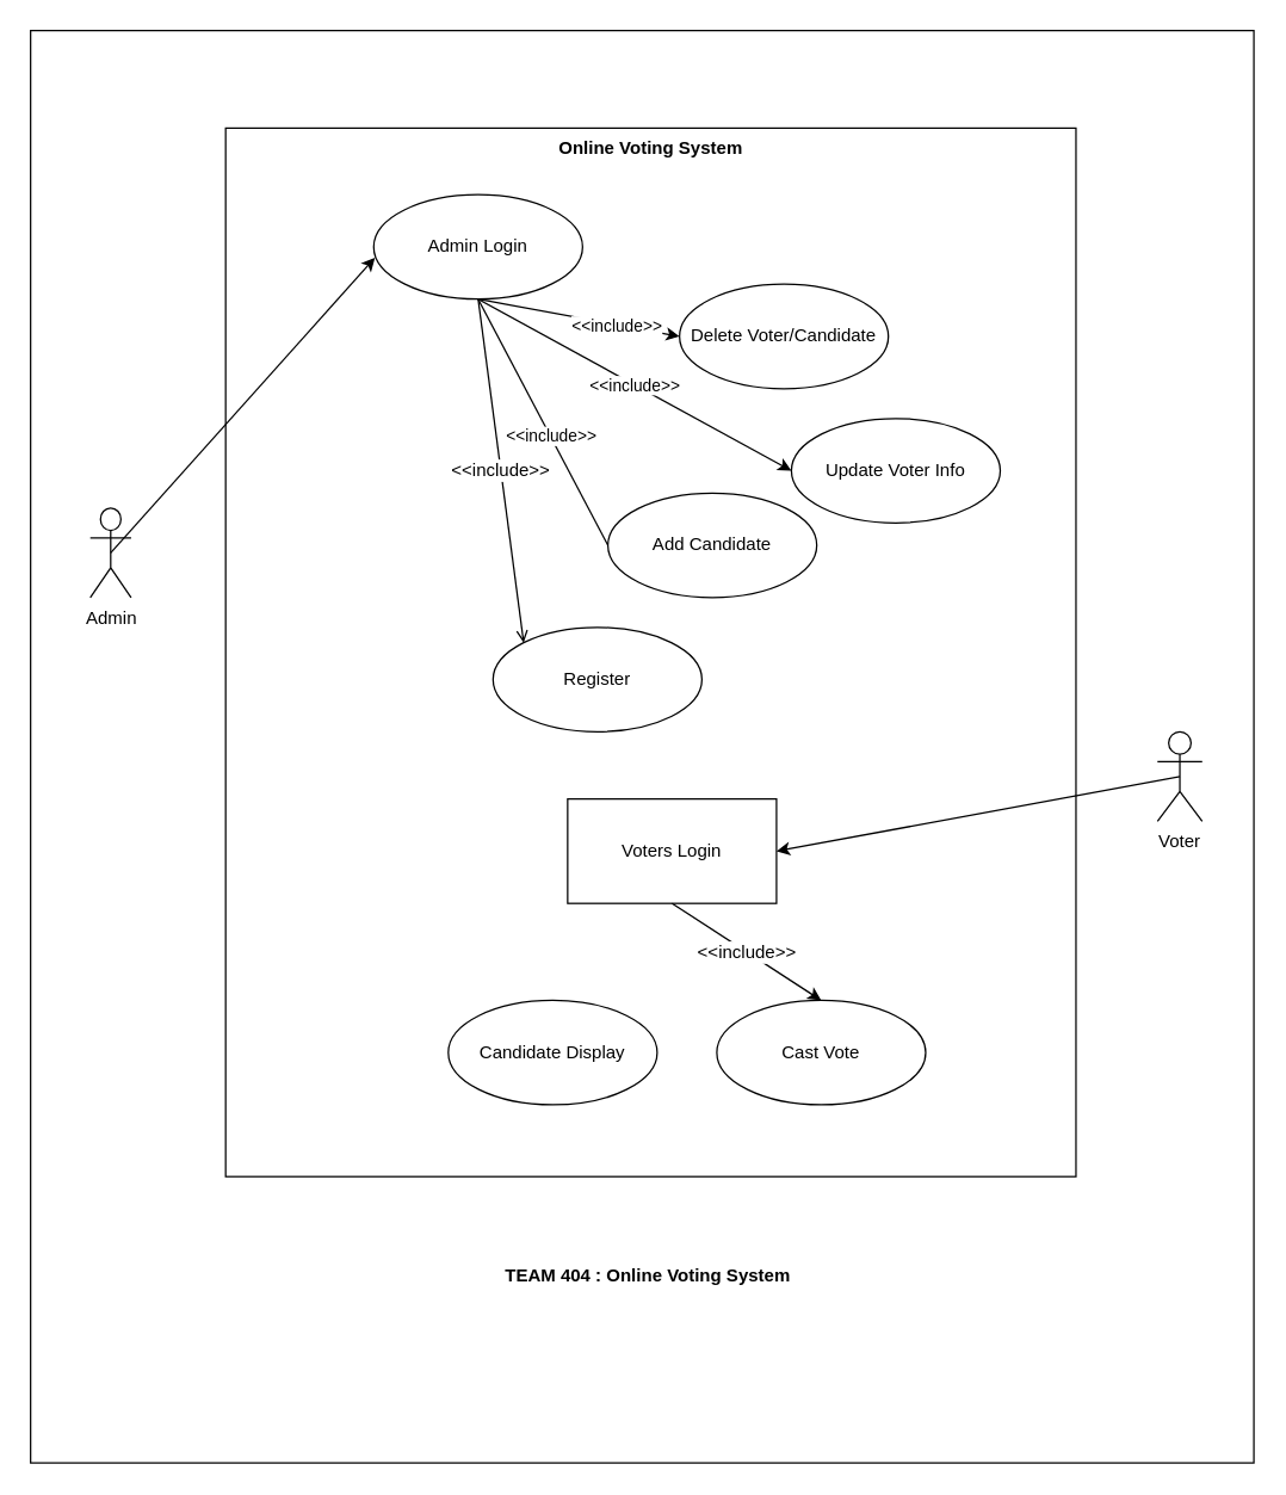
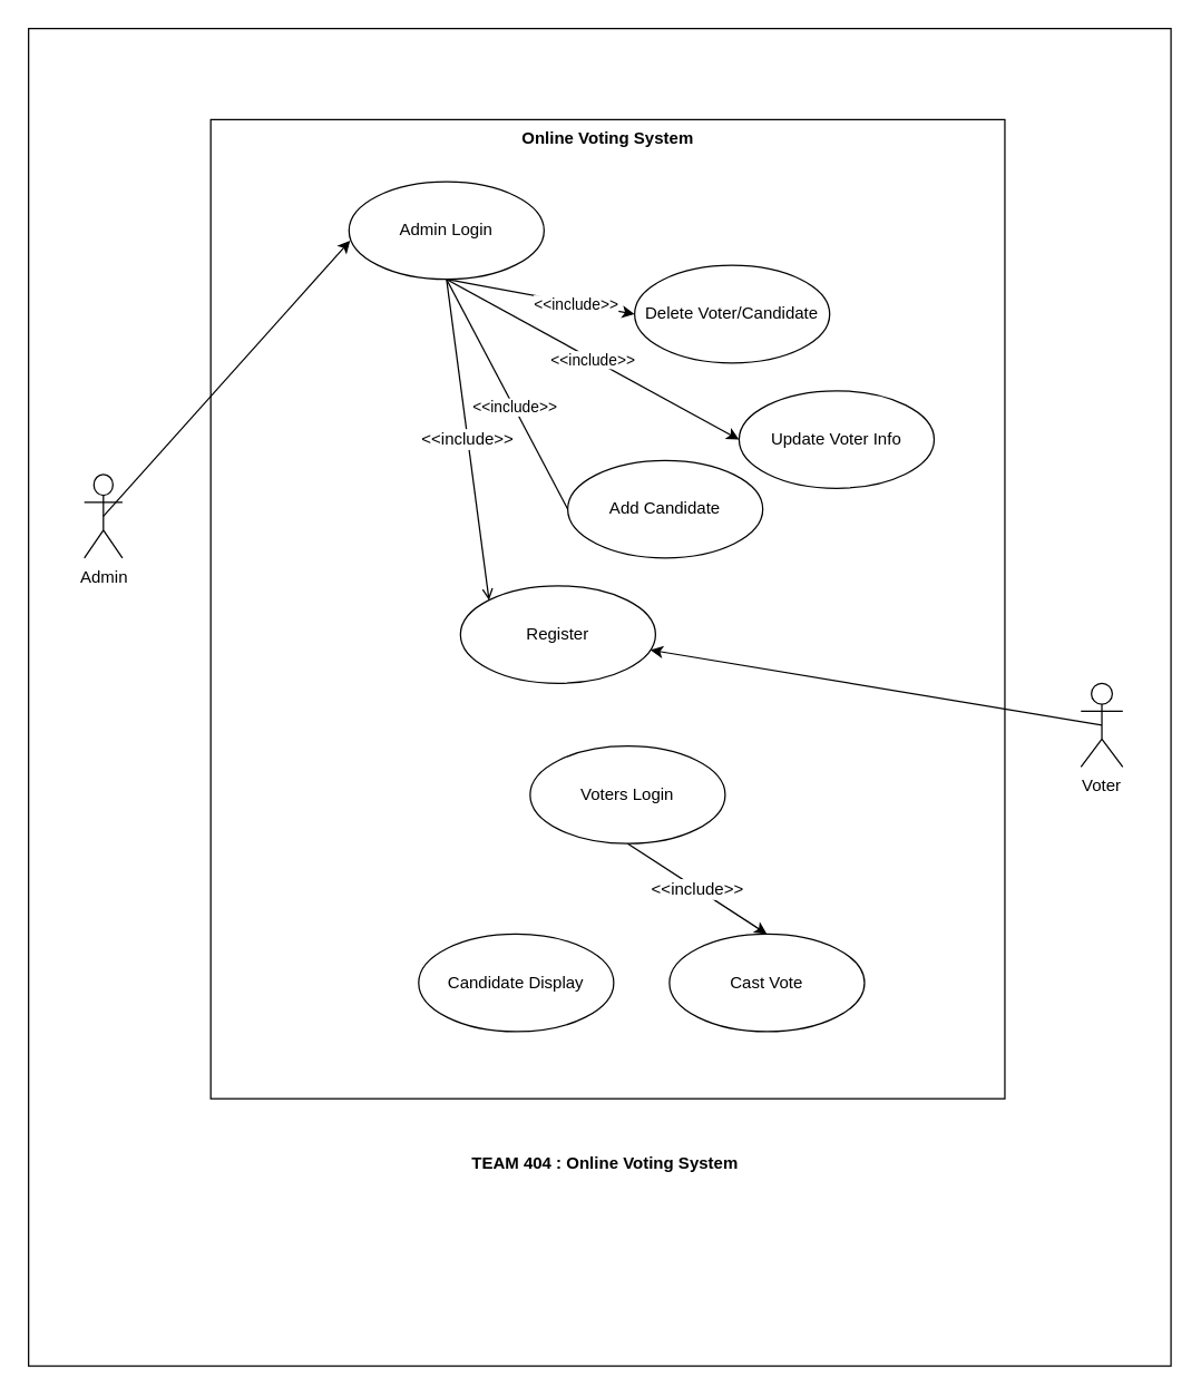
  <mxCell id="0" />
  <mxCell id="1" parent="0" />
  <mxCell id="2" value="" style="rounded=0;whiteSpace=wrap;html=1;" vertex="1" parent="1"><mxGeometry width="820" height="960" as="geometry" x="20" y="20" /></mxCell>
  <mxCell id="3" value="Online Voting System" style="rounded=0;whiteSpace=wrap;html=1;fontSize=12;rotation=90;verticalAlign=top;horizontal=0;fontStyle=1" parent="1" vertex="1"><mxGeometry x="84.38" y="151.75" width="702.75" height="570" as="geometry" /></mxCell>
  <mxCell id="4" value="Admin Login" style="ellipse;whiteSpace=wrap;html=1;fontSize=12;" parent="1" vertex="1"><mxGeometry x="250" y="130" width="140" height="70" as="geometry" /></mxCell>
  <mxCell id="5" value="Register" style="ellipse;whiteSpace=wrap;html=1;fontSize=12;" parent="1" vertex="1"><mxGeometry x="330" y="420" width="140" height="70" as="geometry" /></mxCell>
  <mxCell id="6" value="Cast Vote" style="ellipse;whiteSpace=wrap;html=1;fontSize=12;" parent="1" vertex="1"><mxGeometry x="480" y="670" width="140" height="70" as="geometry" /></mxCell>
- <mxCell id="7" value="Voters Login" style="whiteSpace=wrap;html=1;fontSize=12;rounded=0;" parent="1" vertex="1"><mxGeometry x="380" y="535" width="140" height="70" as="geometry" /></mxCell>
+ <mxCell id="7" value="Voters Login" style="ellipse;whiteSpace=wrap;html=1;fontSize=12;" parent="1" vertex="1"><mxGeometry x="380" y="535" width="140" height="70" as="geometry" /></mxCell>
  <mxCell id="8" value="Admin" style="shape=umlActor;verticalLabelPosition=bottom;verticalAlign=top;html=1;outlineConnect=0;fontSize=12;" parent="1" vertex="1"><mxGeometry x="60" y="340" width="27.37" height="60" as="geometry" /></mxCell>
  <mxCell id="9" value="Voter" style="shape=umlActor;verticalLabelPosition=bottom;verticalAlign=top;html=1;outlineConnect=0;fontSize=12;" parent="1" vertex="1"><mxGeometry x="775.38" y="490" width="30" height="60" as="geometry" /></mxCell>
  <mxCell id="10" style="edgeStyle=orthogonalEdgeStyle;rounded=0;orthogonalLoop=1;jettySize=auto;html=1;exitX=0.5;exitY=1;exitDx=0;exitDy=0;fontSize=12;" parent="1" source="4" target="4" edge="1"><mxGeometry relative="1" as="geometry" /></mxCell>
  <mxCell id="11" style="edgeStyle=orthogonalEdgeStyle;rounded=0;orthogonalLoop=1;jettySize=auto;html=1;exitX=1;exitY=0.5;exitDx=0;exitDy=0;fontSize=12;" parent="1" source="3" target="3" edge="1"><mxGeometry relative="1" as="geometry" /></mxCell>
- <mxCell id="12" value="TEAM 404 : Online Voting System" style="text;html=1;strokeColor=none;fillColor=none;align=center;verticalAlign=middle;whiteSpace=wrap;rounded=0;fontSize=12;horizontal=1;fontStyle=1" parent="1" vertex="1"><mxGeometry x="321" y="840" width="225.99" height="30" as="geometry" /></mxCell>
+ <mxCell id="12" value="TEAM 404 : Online Voting System" style="text;html=1;strokeColor=none;fillColor=none;align=center;verticalAlign=middle;whiteSpace=wrap;rounded=0;fontSize=12;horizontal=1;fontStyle=1" parent="1" vertex="1"><mxGeometry x="321" y="820" width="225.99" height="30" as="geometry" /></mxCell>
  <mxCell id="13" value="&amp;lt;&amp;lt;include&amp;gt;&amp;gt;" style="endArrow=open;html=1;rounded=0;fontSize=12;exitX=0.5;exitY=1;exitDx=0;exitDy=0;entryX=0;entryY=0;entryDx=0;entryDy=0;" parent="1" source="4" target="5" edge="1"><mxGeometry width="50" height="50" relative="1" as="geometry"><mxPoint x="420" y="480" as="sourcePoint" /><mxPoint x="470" y="430" as="targetPoint" /></mxGeometry></mxCell>
  <mxCell id="14" value="&amp;lt;&amp;lt;include&amp;gt;&amp;gt;" style="endArrow=classic;html=1;rounded=0;fontSize=12;exitX=0.5;exitY=1;exitDx=0;exitDy=0;entryX=0.5;entryY=0;entryDx=0;entryDy=0;" parent="1" source="7" target="6" edge="1"><mxGeometry width="50" height="50" relative="1" as="geometry"><mxPoint x="420" y="470" as="sourcePoint" /><mxPoint x="470" y="420" as="targetPoint" /></mxGeometry></mxCell>
  <mxCell id="15" value="Update Voter Info" style="ellipse;whiteSpace=wrap;html=1;" parent="1" vertex="1"><mxGeometry x="530" y="280" width="140" height="70" as="geometry" /></mxCell>
  <mxCell id="16" value="" style="endArrow=classic;html=1;rounded=0;exitX=0.5;exitY=0.5;exitDx=0;exitDy=0;exitPerimeter=0;entryX=0.006;entryY=0.603;entryDx=0;entryDy=0;entryPerimeter=0;" parent="1" source="8" target="4" edge="1"><mxGeometry width="50" height="50" relative="1" as="geometry"><mxPoint x="410" y="320" as="sourcePoint" /><mxPoint x="460" y="270" as="targetPoint" /></mxGeometry></mxCell>
  <mxCell id="17" value="Add Candidate" style="ellipse;whiteSpace=wrap;html=1;" parent="1" vertex="1"><mxGeometry x="406.99" y="330" width="140" height="70" as="geometry" /></mxCell>
  <mxCell id="18" value="&amp;lt;&amp;lt;include&amp;gt;&amp;gt;" style="endArrow=classic;html=1;rounded=0;exitX=0.5;exitY=1;exitDx=0;exitDy=0;entryX=0;entryY=0.5;entryDx=0;entryDy=0;" parent="1" source="4" target="15" edge="1"><mxGeometry width="50" height="50" relative="1" as="geometry"><mxPoint x="410" y="320" as="sourcePoint" /><mxPoint x="460" y="270" as="targetPoint" /></mxGeometry></mxCell>
  <mxCell id="19" value="" style="endArrow=none;html=1;rounded=0;entryX=0;entryY=0.5;entryDx=0;entryDy=0;exitX=0.5;exitY=1;exitDx=0;exitDy=0;" parent="1" source="4" target="17" edge="1"><mxGeometry width="50" height="50" relative="1" as="geometry"><mxPoint x="290" y="230" as="sourcePoint" /><mxPoint x="460" y="270" as="targetPoint" /></mxGeometry></mxCell>
  <mxCell id="20" value="&amp;lt;&amp;lt;include&amp;gt;&amp;gt;" style="edgeLabel;html=1;align=center;verticalAlign=middle;resizable=0;points=[];" parent="19" vertex="1" connectable="0"><mxGeometry x="0.117" relative="1" as="geometry"><mxPoint as="offset" /></mxGeometry></mxCell>
  <mxCell id="21" value="Candidate Display" style="ellipse;whiteSpace=wrap;html=1;" parent="1" vertex="1"><mxGeometry x="300" y="670" width="140" height="70" as="geometry" /></mxCell>
- <mxCell id="22" value="" style="endArrow=classic;html=1;rounded=0;exitX=0.5;exitY=0.5;exitDx=0;exitDy=0;exitPerimeter=0;entryX=1;entryY=0.5;entryDx=0;entryDy=0;" parent="1" source="9" target="7" edge="1"><mxGeometry width="50" height="50" relative="1" as="geometry"><mxPoint x="410" y="620" as="sourcePoint" /><mxPoint x="460" y="570" as="targetPoint" /></mxGeometry></mxCell>
+ <mxCell id="22" value="" style="endArrow=classic;html=1;rounded=0;exitX=0.5;exitY=0.5;exitDx=0;exitDy=0;exitPerimeter=0;" parent="1" source="9" target="5" edge="1"><mxGeometry width="50" height="50" relative="1" as="geometry"><mxPoint x="410" y="620" as="sourcePoint" /><mxPoint x="460" y="570" as="targetPoint" /></mxGeometry></mxCell>
  <mxCell id="23" value="Delete Voter/Candidate" style="ellipse;whiteSpace=wrap;html=1;" parent="1" vertex="1"><mxGeometry x="455" y="190" width="140" height="70" as="geometry" /></mxCell>
  <mxCell id="24" value="" style="endArrow=classic;html=1;rounded=0;entryX=0;entryY=0.5;entryDx=0;entryDy=0;exitX=0.5;exitY=1;exitDx=0;exitDy=0;" parent="1" source="4" target="23" edge="1"><mxGeometry width="50" height="50" relative="1" as="geometry"><mxPoint x="290" y="260" as="sourcePoint" /><mxPoint x="460" y="370" as="targetPoint" /></mxGeometry></mxCell>
  <mxCell id="25" value="&amp;lt;&amp;lt;include&amp;gt;&amp;gt;" style="edgeLabel;html=1;align=center;verticalAlign=middle;resizable=0;points=[];" parent="24" vertex="1" connectable="0"><mxGeometry x="0.374" relative="1" as="geometry"><mxPoint as="offset" /></mxGeometry></mxCell>
